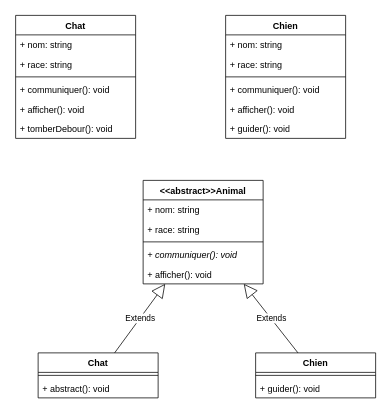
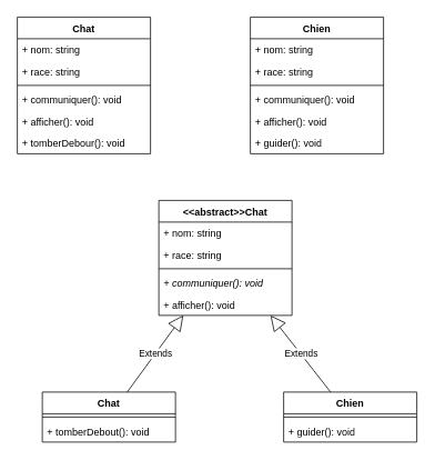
  <mxCell id="0" />
  <mxCell id="1" parent="0" />
  <mxCell id="2" value="Chat" style="swimlane;fontStyle=1;align=center;verticalAlign=top;childLayout=stackLayout;horizontal=1;startSize=26;horizontalStack=0;resizeParent=1;resizeParentMax=0;resizeLast=0;collapsible=1;marginBottom=0;whiteSpace=wrap;html=1;" parent="1" vertex="1"><mxGeometry x="20" y="20" width="160" height="164" as="geometry" /></mxCell>
  <mxCell id="3" value="+ nom: string" style="text;strokeColor=none;fillColor=none;align=left;verticalAlign=top;spacingLeft=4;spacingRight=4;overflow=hidden;rotatable=0;points=[[0,0.5],[1,0.5]];portConstraint=eastwest;whiteSpace=wrap;html=1;" parent="2" vertex="1"><mxGeometry y="26" width="160" height="26" as="geometry" /></mxCell>
  <mxCell id="4" value="+ race: string" style="text;strokeColor=none;fillColor=none;align=left;verticalAlign=top;spacingLeft=4;spacingRight=4;overflow=hidden;rotatable=0;points=[[0,0.5],[1,0.5]];portConstraint=eastwest;whiteSpace=wrap;html=1;" parent="2" vertex="1"><mxGeometry y="52" width="160" height="26" as="geometry" /></mxCell>
  <mxCell id="5" value="" style="line;strokeWidth=1;fillColor=none;align=left;verticalAlign=middle;spacingTop=-1;spacingLeft=3;spacingRight=3;rotatable=0;labelPosition=right;points=[];portConstraint=eastwest;strokeColor=inherit;" parent="2" vertex="1"><mxGeometry y="78" width="160" height="8" as="geometry" /></mxCell>
  <mxCell id="6" value="+ communiquer(): void" style="text;strokeColor=none;fillColor=none;align=left;verticalAlign=top;spacingLeft=4;spacingRight=4;overflow=hidden;rotatable=0;points=[[0,0.5],[1,0.5]];portConstraint=eastwest;whiteSpace=wrap;html=1;" parent="2" vertex="1"><mxGeometry y="86" width="160" height="26" as="geometry" /></mxCell>
  <mxCell id="7" value="+ afficher(): void" style="text;strokeColor=none;fillColor=none;align=left;verticalAlign=top;spacingLeft=4;spacingRight=4;overflow=hidden;rotatable=0;points=[[0,0.5],[1,0.5]];portConstraint=eastwest;whiteSpace=wrap;html=1;" parent="2" vertex="1"><mxGeometry y="112" width="160" height="26" as="geometry" /></mxCell>
  <mxCell id="8" value="+ tomberDebour(): void" style="text;strokeColor=none;fillColor=none;align=left;verticalAlign=top;spacingLeft=4;spacingRight=4;overflow=hidden;rotatable=0;points=[[0,0.5],[1,0.5]];portConstraint=eastwest;whiteSpace=wrap;html=1;" parent="2" vertex="1"><mxGeometry y="138" width="160" height="26" as="geometry" /></mxCell>
  <mxCell id="9" value="Chien" style="swimlane;fontStyle=1;align=center;verticalAlign=top;childLayout=stackLayout;horizontal=1;startSize=26;horizontalStack=0;resizeParent=1;resizeParentMax=0;resizeLast=0;collapsible=1;marginBottom=0;whiteSpace=wrap;html=1;" parent="1" vertex="1"><mxGeometry x="300" y="20" width="160" height="164" as="geometry" /></mxCell>
  <mxCell id="10" value="+ nom: string" style="text;strokeColor=none;fillColor=none;align=left;verticalAlign=top;spacingLeft=4;spacingRight=4;overflow=hidden;rotatable=0;points=[[0,0.5],[1,0.5]];portConstraint=eastwest;whiteSpace=wrap;html=1;" parent="9" vertex="1"><mxGeometry y="26" width="160" height="26" as="geometry" /></mxCell>
  <mxCell id="11" value="+ race: string" style="text;strokeColor=none;fillColor=none;align=left;verticalAlign=top;spacingLeft=4;spacingRight=4;overflow=hidden;rotatable=0;points=[[0,0.5],[1,0.5]];portConstraint=eastwest;whiteSpace=wrap;html=1;" parent="9" vertex="1"><mxGeometry y="52" width="160" height="26" as="geometry" /></mxCell>
  <mxCell id="12" value="" style="line;strokeWidth=1;fillColor=none;align=left;verticalAlign=middle;spacingTop=-1;spacingLeft=3;spacingRight=3;rotatable=0;labelPosition=right;points=[];portConstraint=eastwest;strokeColor=inherit;" parent="9" vertex="1"><mxGeometry y="78" width="160" height="8" as="geometry" /></mxCell>
  <mxCell id="13" value="+ communiquer(): void" style="text;strokeColor=none;fillColor=none;align=left;verticalAlign=top;spacingLeft=4;spacingRight=4;overflow=hidden;rotatable=0;points=[[0,0.5],[1,0.5]];portConstraint=eastwest;whiteSpace=wrap;html=1;" parent="9" vertex="1"><mxGeometry y="86" width="160" height="26" as="geometry" /></mxCell>
  <mxCell id="14" value="+ afficher(): void" style="text;strokeColor=none;fillColor=none;align=left;verticalAlign=top;spacingLeft=4;spacingRight=4;overflow=hidden;rotatable=0;points=[[0,0.5],[1,0.5]];portConstraint=eastwest;whiteSpace=wrap;html=1;" parent="9" vertex="1"><mxGeometry y="112" width="160" height="26" as="geometry" /></mxCell>
  <mxCell id="15" value="+ guider(): void" style="text;strokeColor=none;fillColor=none;align=left;verticalAlign=top;spacingLeft=4;spacingRight=4;overflow=hidden;rotatable=0;points=[[0,0.5],[1,0.5]];portConstraint=eastwest;whiteSpace=wrap;html=1;" parent="9" vertex="1"><mxGeometry y="138" width="160" height="26" as="geometry" /></mxCell>
  <mxCell id="16" value="Chat" style="swimlane;fontStyle=1;align=center;verticalAlign=top;childLayout=stackLayout;horizontal=1;startSize=26;horizontalStack=0;resizeParent=1;resizeParentMax=0;resizeLast=0;collapsible=1;marginBottom=0;whiteSpace=wrap;html=1;" parent="1" vertex="1"><mxGeometry x="50" y="470" width="160" height="60" as="geometry" /></mxCell>
  <mxCell id="17" value="" style="line;strokeWidth=1;fillColor=none;align=left;verticalAlign=middle;spacingTop=-1;spacingLeft=3;spacingRight=3;rotatable=0;labelPosition=right;points=[];portConstraint=eastwest;strokeColor=inherit;" parent="16" vertex="1"><mxGeometry y="26" width="160" height="8" as="geometry" /></mxCell>
- <mxCell id="18" value="+ abstract(): void" style="text;strokeColor=none;fillColor=none;align=left;verticalAlign=top;spacingLeft=4;spacingRight=4;overflow=hidden;rotatable=0;points=[[0,0.5],[1,0.5]];portConstraint=eastwest;whiteSpace=wrap;html=1;" parent="16" vertex="1"><mxGeometry y="34" width="160" height="26" as="geometry" /></mxCell>
+ <mxCell id="18" value="+ tomberDebout(): void" style="text;strokeColor=none;fillColor=none;align=left;verticalAlign=top;spacingLeft=4;spacingRight=4;overflow=hidden;rotatable=0;points=[[0,0.5],[1,0.5]];portConstraint=eastwest;whiteSpace=wrap;html=1;" parent="16" vertex="1"><mxGeometry y="34" width="160" height="26" as="geometry" /></mxCell>
  <mxCell id="19" value="Chien" style="swimlane;fontStyle=1;align=center;verticalAlign=top;childLayout=stackLayout;horizontal=1;startSize=26;horizontalStack=0;resizeParent=1;resizeParentMax=0;resizeLast=0;collapsible=1;marginBottom=0;whiteSpace=wrap;html=1;" parent="1" vertex="1"><mxGeometry x="340" y="470" width="160" height="60" as="geometry" /></mxCell>
  <mxCell id="20" value="" style="line;strokeWidth=1;fillColor=none;align=left;verticalAlign=middle;spacingTop=-1;spacingLeft=3;spacingRight=3;rotatable=0;labelPosition=right;points=[];portConstraint=eastwest;strokeColor=inherit;" parent="19" vertex="1"><mxGeometry y="26" width="160" height="8" as="geometry" /></mxCell>
  <mxCell id="21" value="+ guider(): void" style="text;strokeColor=none;fillColor=none;align=left;verticalAlign=top;spacingLeft=4;spacingRight=4;overflow=hidden;rotatable=0;points=[[0,0.5],[1,0.5]];portConstraint=eastwest;whiteSpace=wrap;html=1;" parent="19" vertex="1"><mxGeometry y="34" width="160" height="26" as="geometry" /></mxCell>
- <mxCell id="22" value="&amp;lt;&amp;lt;abstract&amp;gt;&amp;gt;Animal" style="swimlane;fontStyle=1;align=center;verticalAlign=top;childLayout=stackLayout;horizontal=1;startSize=26;horizontalStack=0;resizeParent=1;resizeParentMax=0;resizeLast=0;collapsible=1;marginBottom=0;whiteSpace=wrap;html=1;" parent="1" vertex="1"><mxGeometry x="190" y="240" width="160" height="138" as="geometry" /></mxCell>
+ <mxCell id="22" value="&amp;lt;&amp;lt;abstract&amp;gt;&amp;gt;Chat" style="swimlane;fontStyle=1;align=center;verticalAlign=top;childLayout=stackLayout;horizontal=1;startSize=26;horizontalStack=0;resizeParent=1;resizeParentMax=0;resizeLast=0;collapsible=1;marginBottom=0;whiteSpace=wrap;html=1;" parent="1" vertex="1"><mxGeometry x="190" y="240" width="160" height="138" as="geometry" /></mxCell>
  <mxCell id="23" value="+ nom: string" style="text;strokeColor=none;fillColor=none;align=left;verticalAlign=top;spacingLeft=4;spacingRight=4;overflow=hidden;rotatable=0;points=[[0,0.5],[1,0.5]];portConstraint=eastwest;whiteSpace=wrap;html=1;" parent="22" vertex="1"><mxGeometry y="26" width="160" height="26" as="geometry" /></mxCell>
  <mxCell id="24" value="+ race: string" style="text;strokeColor=none;fillColor=none;align=left;verticalAlign=top;spacingLeft=4;spacingRight=4;overflow=hidden;rotatable=0;points=[[0,0.5],[1,0.5]];portConstraint=eastwest;whiteSpace=wrap;html=1;" parent="22" vertex="1"><mxGeometry y="52" width="160" height="26" as="geometry" /></mxCell>
  <mxCell id="25" value="" style="line;strokeWidth=1;fillColor=none;align=left;verticalAlign=middle;spacingTop=-1;spacingLeft=3;spacingRight=3;rotatable=0;labelPosition=right;points=[];portConstraint=eastwest;strokeColor=inherit;" parent="22" vertex="1"><mxGeometry y="78" width="160" height="8" as="geometry" /></mxCell>
  <mxCell id="26" value="+ communiquer(): void" style="text;align=left;verticalAlign=top;spacingLeft=4;spacingRight=4;overflow=hidden;rotatable=0;points=[[0,0.5],[1,0.5]];portConstraint=eastwest;whiteSpace=wrap;html=1;fontStyle=2" parent="22" vertex="1"><mxGeometry y="86" width="160" height="26" as="geometry" /></mxCell>
  <mxCell id="27" value="+ afficher(): void" style="text;strokeColor=none;fillColor=none;align=left;verticalAlign=top;spacingLeft=4;spacingRight=4;overflow=hidden;rotatable=0;points=[[0,0.5],[1,0.5]];portConstraint=eastwest;whiteSpace=wrap;html=1;" parent="22" vertex="1"><mxGeometry y="112" width="160" height="26" as="geometry" /></mxCell>
  <mxCell id="28" value="Extends" style="endArrow=block;endSize=16;endFill=0;html=1;rounded=0;" parent="1" source="16" target="22" edge="1"><mxGeometry width="160" relative="1" as="geometry"><mxPoint x="220" y="370" as="sourcePoint" /><mxPoint x="380" y="370" as="targetPoint" /></mxGeometry></mxCell>
  <mxCell id="29" value="Extends" style="endArrow=block;endSize=16;endFill=0;html=1;rounded=0;" parent="1" source="19" target="22" edge="1"><mxGeometry width="160" relative="1" as="geometry"><mxPoint x="162" y="480" as="sourcePoint" /><mxPoint x="229" y="388" as="targetPoint" /></mxGeometry></mxCell>
